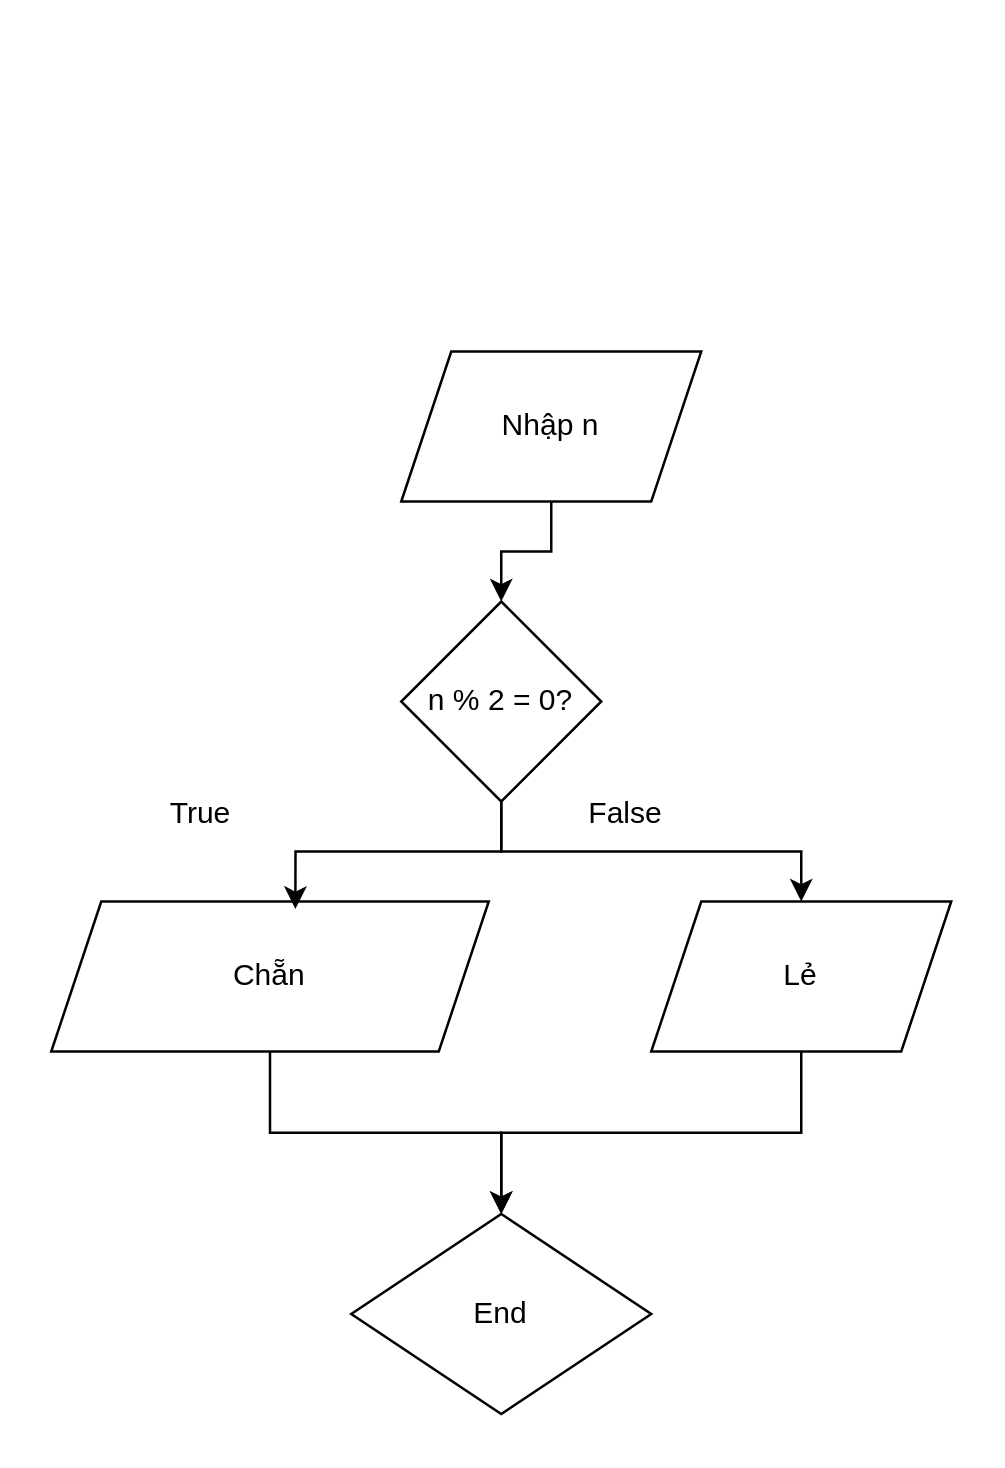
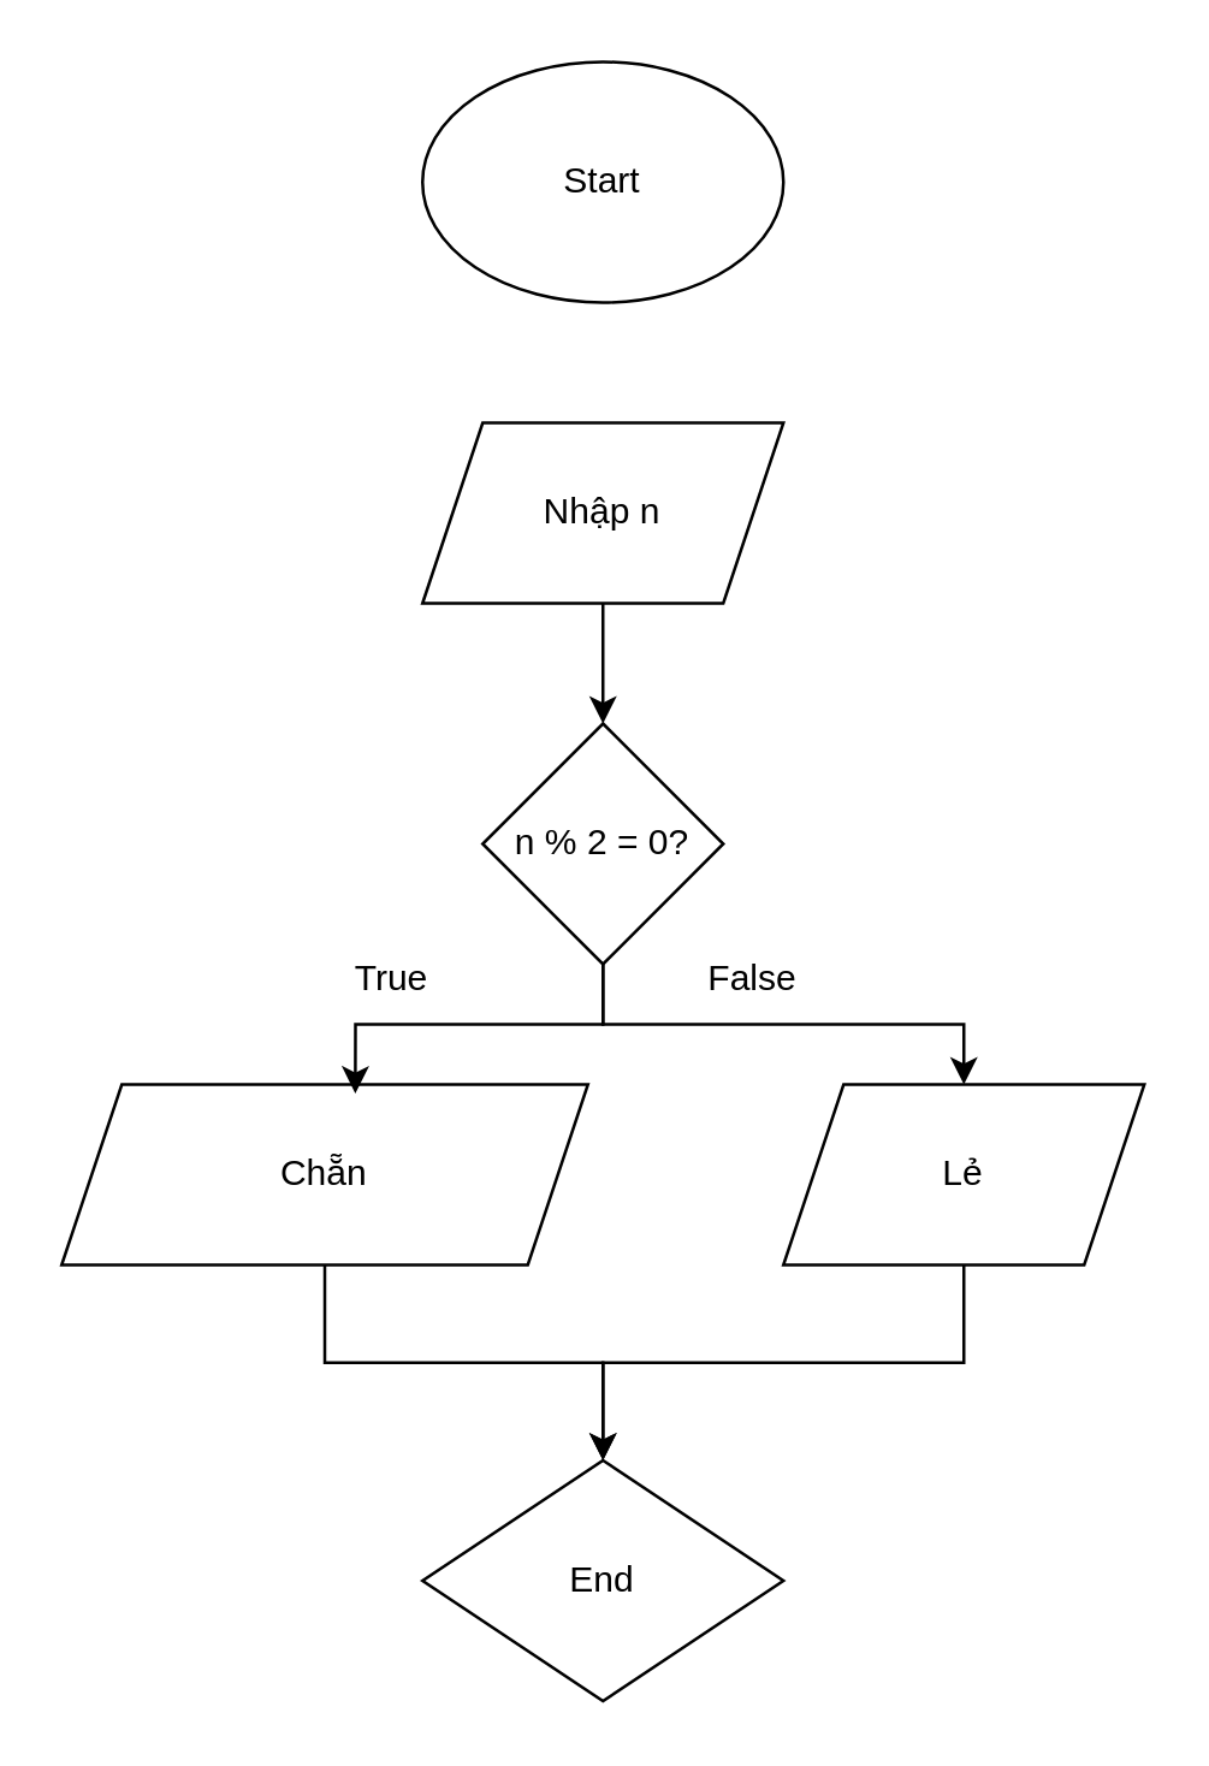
  <mxCell id="0" />
  <mxCell id="1" parent="0" />
+ <mxCell id="2" value="Start" style="ellipse;whiteSpace=wrap;html=1;" vertex="1" parent="1"><mxGeometry x="140" y="20" width="120" height="80" as="geometry" /></mxCell>
  <mxCell id="3" style="edgeStyle=orthogonalEdgeStyle;rounded=0;orthogonalLoop=1;jettySize=auto;html=1;exitX=0.5;exitY=1;exitDx=0;exitDy=0;entryX=0.5;entryY=0;entryDx=0;entryDy=0;" edge="1" parent="1" source="4" target="6"><mxGeometry relative="1" as="geometry" /></mxCell>
- <mxCell id="4" value="Nhập n" style="shape=parallelogram;perimeter=parallelogramPerimeter;whiteSpace=wrap;html=1;fixedSize=1;" vertex="1" parent="1"><mxGeometry x="160" y="140" width="120" height="60" as="geometry" /></mxCell>
+ <mxCell id="4" value="Nhập n" style="shape=parallelogram;perimeter=parallelogramPerimeter;whiteSpace=wrap;html=1;fixedSize=1;" vertex="1" parent="1"><mxGeometry x="140" y="140" width="120" height="60" as="geometry" /></mxCell>
  <mxCell id="5" style="edgeStyle=orthogonalEdgeStyle;rounded=0;orthogonalLoop=1;jettySize=auto;html=1;exitX=0.5;exitY=1;exitDx=0;exitDy=0;entryX=0.5;entryY=0;entryDx=0;entryDy=0;" edge="1" parent="1" source="6" target="10"><mxGeometry relative="1" as="geometry" /></mxCell>
  <mxCell id="6" value="n % 2 = 0?" style="rhombus;whiteSpace=wrap;html=1;" vertex="1" parent="1"><mxGeometry x="160" y="240" width="80" height="80" as="geometry" /></mxCell>
  <mxCell id="7" style="edgeStyle=orthogonalEdgeStyle;rounded=0;orthogonalLoop=1;jettySize=auto;html=1;exitX=0.5;exitY=1;exitDx=0;exitDy=0;" edge="1" parent="1" source="8" target="12"><mxGeometry relative="1" as="geometry" /></mxCell>
  <mxCell id="8" value="Chẵn" style="shape=parallelogram;perimeter=parallelogramPerimeter;whiteSpace=wrap;html=1;fixedSize=1;" vertex="1" parent="1"><mxGeometry x="20" y="360" width="175" height="60" as="geometry" /></mxCell>
  <mxCell id="9" style="edgeStyle=orthogonalEdgeStyle;rounded=0;orthogonalLoop=1;jettySize=auto;html=1;exitX=0.5;exitY=1;exitDx=0;exitDy=0;" edge="1" parent="1" source="10" target="12"><mxGeometry relative="1" as="geometry" /></mxCell>
  <mxCell id="10" value="Lẻ" style="shape=parallelogram;perimeter=parallelogramPerimeter;whiteSpace=wrap;html=1;fixedSize=1;" vertex="1" parent="1"><mxGeometry x="260" y="360" width="120" height="60" as="geometry" /></mxCell>
  <mxCell id="11" style="edgeStyle=orthogonalEdgeStyle;rounded=0;orthogonalLoop=1;jettySize=auto;html=1;exitX=0.5;exitY=1;exitDx=0;exitDy=0;entryX=0.558;entryY=0.05;entryDx=0;entryDy=0;entryPerimeter=0;" edge="1" parent="1" source="6" target="8"><mxGeometry relative="1" as="geometry" /></mxCell>
  <mxCell id="12" value="End" style="rhombus;whiteSpace=wrap;html=1;" vertex="1" parent="1"><mxGeometry x="140" y="485" width="120" height="80" as="geometry" /></mxCell>
  <mxCell id="13" value="False" style="text;html=1;align=center;verticalAlign=middle;whiteSpace=wrap;rounded=0;" vertex="1" parent="1"><mxGeometry x="220" y="310" width="60" height="30" as="geometry" /></mxCell>
- <mxCell id="14" value="True" style="text;html=1;align=center;verticalAlign=middle;whiteSpace=wrap;rounded=0;" vertex="1" parent="1"><mxGeometry x="50" y="310" width="60" height="30" as="geometry" /></mxCell>
+ <mxCell id="14" value="True" style="text;html=1;align=center;verticalAlign=middle;whiteSpace=wrap;rounded=0;" vertex="1" parent="1"><mxGeometry x="100" y="310" width="60" height="30" as="geometry" /></mxCell>
